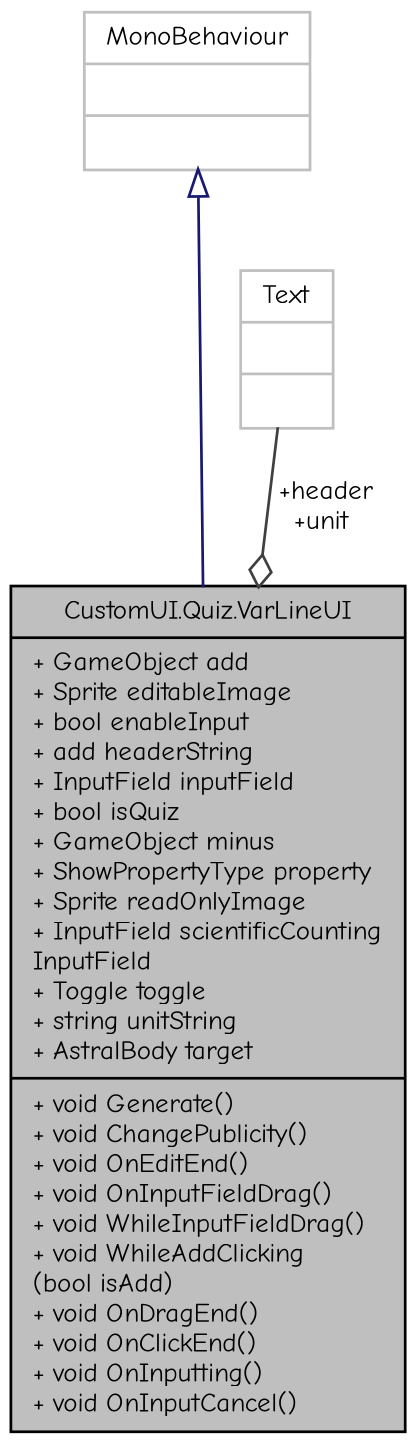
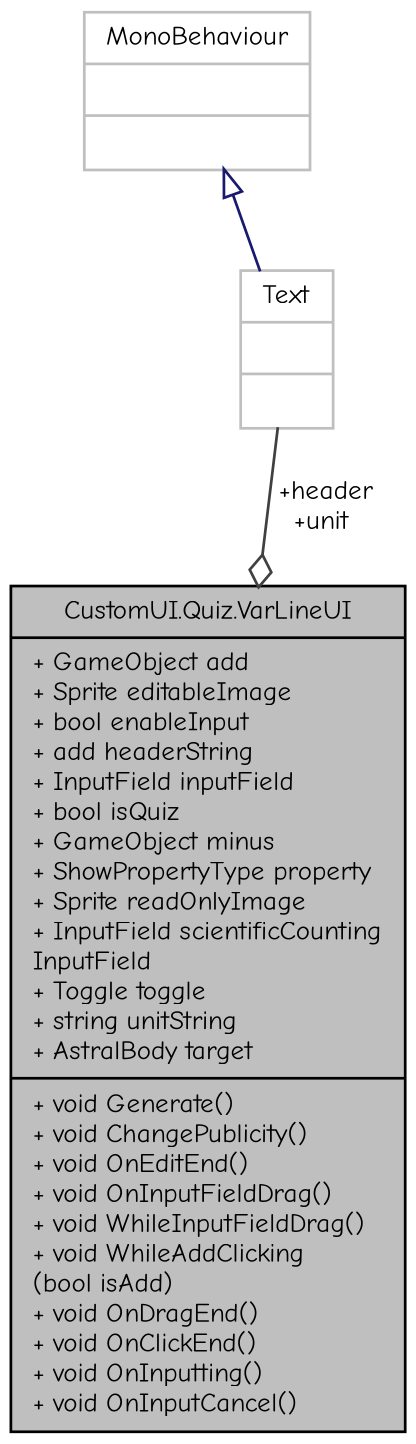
  digraph {
    fontname="Comic Neue"
    node [color=grey75 fillcolor=white fontname="Comic Neue" fontsize=10 shape=record style=filled]
    edge [fontname="Comic Neue" fontsize=10 labelfontname=Helvetica labelfontsize=10 style=solid]
    n1 [color=black fillcolor=grey75 fontcolor=black height=0.2 label="{CustomUI.Quiz.VarLineUI\n|+ GameObject add\l+ Sprite editableImage\l+ bool enableInput\l+ add headerString\l+ InputField inputField\l+ bool isQuiz\l+ GameObject minus\l+ ShowPropertyType property\l+ Sprite readOnlyImage\l+ InputField scientificCounting\lInputField\l+ Toggle toggle\l+ string unitString\l+ AstralBody target\l|+ void Generate()\l+ void ChangePublicity()\l+ void OnEditEnd()\l+ void OnInputFieldDrag()\l+ void WhileInputFieldDrag()\l+ void WhileAddClicking\l(bool isAdd)\l+ void OnDragEnd()\l+ void OnClickEnd()\l+ void OnInputting()\l+ void OnInputCancel()\l}" width=0.4]
    n2 [height=0.2 label="{MonoBehaviour\n||}" width=0.4]
    n3 [height=0.2 label="{Text\n||}" width=0.4]
-   n2 -> n1 [arrowtail=onormal color=midnightblue dir=back]
+   n2 -> n3 [arrowtail=onormal color=midnightblue dir=back]
    n3 -> n1 [arrowhead=odiamond color=grey25 label=" +header\n+unit"]
  }
